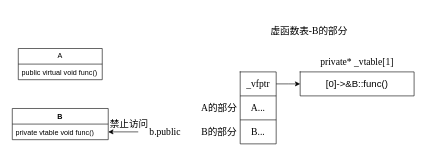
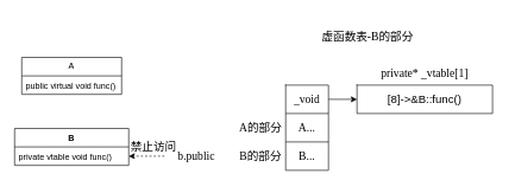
  <mxCell id="0" />
  <mxCell id="1" parent="0" />
  <mxCell id="2" value="A" style="swimlane;fontStyle=0;childLayout=stackLayout;horizontal=1;startSize=26;fillColor=none;horizontalStack=0;resizeParent=1;resizeParentMax=0;resizeLast=0;collapsible=1;marginBottom=0;whiteSpace=wrap;html=1;" vertex="1" parent="1"><mxGeometry x="30" y="80" width="140" height="52" as="geometry" /></mxCell>
  <mxCell id="3" value="public virtual void func()" style="text;strokeColor=none;fillColor=none;align=left;verticalAlign=top;spacingLeft=4;spacingRight=4;overflow=hidden;rotatable=0;points=[[0,0.5],[1,0.5]];portConstraint=eastwest;whiteSpace=wrap;html=1;" vertex="1" parent="2"><mxGeometry y="26" width="140" height="26" as="geometry" /></mxCell>
  <mxCell id="4" value="B" style="swimlane;fontStyle=1;align=center;verticalAlign=top;childLayout=stackLayout;horizontal=1;startSize=26;horizontalStack=0;resizeParent=1;resizeParentMax=0;resizeLast=0;collapsible=1;marginBottom=0;whiteSpace=wrap;html=1;" vertex="1" parent="1"><mxGeometry x="20" y="180" width="160" height="52" as="geometry" /></mxCell>
  <mxCell id="5" value="private vtable void func()" style="text;strokeColor=none;fillColor=none;align=left;verticalAlign=top;spacingLeft=4;spacingRight=4;overflow=hidden;rotatable=0;points=[[0,0.5],[1,0.5]];portConstraint=eastwest;whiteSpace=wrap;html=1;" vertex="1" parent="4"><mxGeometry y="26" width="160" height="26" as="geometry" /></mxCell>
- <mxCell id="6" style="edgeStyle=orthogonalEdgeStyle;rounded=0;orthogonalLoop=1;jettySize=auto;html=1;exitX=0;exitY=0.5;exitDx=0;exitDy=0;entryX=1;entryY=0.5;entryDx=0;entryDy=0;" edge="1" parent="1" source="7" target="5"><mxGeometry relative="1" as="geometry" /></mxCell>
+ <mxCell id="6" style="edgeStyle=orthogonalEdgeStyle;rounded=0;orthogonalLoop=1;jettySize=auto;html=1;exitX=0;exitY=0.5;exitDx=0;exitDy=0;entryX=1;entryY=0.5;entryDx=0;entryDy=0;dashed=1;" edge="1" parent="1" source="7" target="5"><mxGeometry relative="1" as="geometry" /></mxCell>
  <mxCell id="7" value="&lt;font style=&quot;font-size: 16px;&quot; face=&quot;Comic Sans MS&quot;&gt;b.public&lt;/font&gt;" style="rounded=1;whiteSpace=wrap;html=1;fillColor=none;strokeColor=none;" vertex="1" parent="1"><mxGeometry x="230" y="189" width="90" height="60" as="geometry" /></mxCell>
  <mxCell id="8" value="&lt;font face=&quot;Comic Sans MS&quot;&gt;&lt;span style=&quot;font-size: 16px;&quot;&gt;禁止访问&lt;/span&gt;&lt;/font&gt;" style="rounded=1;whiteSpace=wrap;html=1;fillColor=none;strokeColor=none;" vertex="1" parent="1"><mxGeometry x="170" y="176" width="90" height="60" as="geometry" /></mxCell>
  <mxCell id="9" value="&lt;font face=&quot;Comic Sans MS&quot;&gt;&lt;span style=&quot;font-size: 16px;&quot;&gt;虚函数表-B的部分&lt;/span&gt;&lt;/font&gt;" style="rounded=1;whiteSpace=wrap;html=1;fillColor=none;strokeColor=none;" vertex="1" parent="1"><mxGeometry x="410" y="20" width="210" height="60" as="geometry" /></mxCell>
  <mxCell id="10" value="" style="shape=table;startSize=0;container=1;collapsible=0;childLayout=tableLayout;" vertex="1" parent="1"><mxGeometry x="400" y="119" width="60" height="120" as="geometry" /></mxCell>
  <mxCell id="11" value="" style="shape=tableRow;horizontal=0;startSize=0;swimlaneHead=0;swimlaneBody=0;strokeColor=inherit;top=0;left=0;bottom=0;right=0;collapsible=0;dropTarget=0;fillColor=none;points=[[0,0.5],[1,0.5]];portConstraint=eastwest;" vertex="1" parent="10"><mxGeometry width="60" height="40" as="geometry" /></mxCell>
- <mxCell id="12" value="_vfptr" style="shape=partialRectangle;html=1;whiteSpace=wrap;connectable=0;strokeColor=inherit;overflow=hidden;fillColor=none;top=0;left=0;bottom=0;right=0;pointerEvents=1;fontFamily=Comic Sans MS;fontSize=16;" vertex="1" parent="11"><mxGeometry width="60" height="40" as="geometry"><mxRectangle width="60" height="40" as="alternateBounds" /></mxGeometry></mxCell>
+ <mxCell id="12" value="_void" style="shape=partialRectangle;html=1;whiteSpace=wrap;connectable=0;strokeColor=inherit;overflow=hidden;fillColor=none;top=0;left=0;bottom=0;right=0;pointerEvents=1;fontFamily=Comic Sans MS;fontSize=16;" vertex="1" parent="11"><mxGeometry width="60" height="40" as="geometry"><mxRectangle width="60" height="40" as="alternateBounds" /></mxGeometry></mxCell>
  <mxCell id="13" value="" style="shape=tableRow;horizontal=0;startSize=0;swimlaneHead=0;swimlaneBody=0;strokeColor=inherit;top=0;left=0;bottom=0;right=0;collapsible=0;dropTarget=0;fillColor=none;points=[[0,0.5],[1,0.5]];portConstraint=eastwest;" vertex="1" parent="10"><mxGeometry y="40" width="60" height="40" as="geometry" /></mxCell>
  <mxCell id="14" value="A..." style="shape=partialRectangle;html=1;whiteSpace=wrap;connectable=0;strokeColor=inherit;overflow=hidden;fillColor=none;top=0;left=0;bottom=0;right=0;pointerEvents=1;fontFamily=Comic Sans MS;fontSize=16;" vertex="1" parent="13"><mxGeometry width="60" height="40" as="geometry"><mxRectangle width="60" height="40" as="alternateBounds" /></mxGeometry></mxCell>
  <mxCell id="15" value="" style="shape=tableRow;horizontal=0;startSize=0;swimlaneHead=0;swimlaneBody=0;strokeColor=inherit;top=0;left=0;bottom=0;right=0;collapsible=0;dropTarget=0;fillColor=none;points=[[0,0.5],[1,0.5]];portConstraint=eastwest;" vertex="1" parent="10"><mxGeometry y="80" width="60" height="40" as="geometry" /></mxCell>
  <mxCell id="16" value="B..." style="shape=partialRectangle;html=1;whiteSpace=wrap;connectable=0;strokeColor=inherit;overflow=hidden;fillColor=none;top=0;left=0;bottom=0;right=0;pointerEvents=1;fontFamily=Comic Sans MS;fontSize=16;" vertex="1" parent="15"><mxGeometry width="60" height="40" as="geometry"><mxRectangle width="60" height="40" as="alternateBounds" /></mxGeometry></mxCell>
  <mxCell id="17" value="&lt;font face=&quot;Comic Sans MS&quot;&gt;&lt;span style=&quot;font-size: 16px;&quot;&gt;A的部分&lt;/span&gt;&lt;/font&gt;" style="rounded=1;whiteSpace=wrap;html=1;fillColor=none;strokeColor=none;" vertex="1" parent="1"><mxGeometry x="330" y="149" width="70" height="60" as="geometry" /></mxCell>
  <mxCell id="18" value="&lt;font face=&quot;Comic Sans MS&quot;&gt;&lt;span style=&quot;font-size: 16px;&quot;&gt;B的部分&lt;/span&gt;&lt;/font&gt;" style="rounded=1;whiteSpace=wrap;html=1;fillColor=none;strokeColor=none;" vertex="1" parent="1"><mxGeometry x="330" y="189" width="70" height="60" as="geometry" /></mxCell>
  <mxCell id="19" style="edgeStyle=orthogonalEdgeStyle;rounded=0;orthogonalLoop=1;jettySize=auto;html=1;exitX=1;exitY=0.5;exitDx=0;exitDy=0;" edge="1" parent="1" source="11"><mxGeometry relative="1" as="geometry"><mxPoint x="500" y="139" as="targetPoint" /></mxGeometry></mxCell>
  <mxCell id="20" value="" style="shape=table;startSize=0;container=1;collapsible=0;childLayout=tableLayout;" vertex="1" parent="1"><mxGeometry x="500" y="119" width="190" height="40" as="geometry" /></mxCell>
  <mxCell id="21" value="" style="shape=tableRow;horizontal=0;startSize=0;swimlaneHead=0;swimlaneBody=0;strokeColor=inherit;top=0;left=0;bottom=0;right=0;collapsible=0;dropTarget=0;fillColor=none;points=[[0,0.5],[1,0.5]];portConstraint=eastwest;" vertex="1" parent="20"><mxGeometry width="190" height="40" as="geometry" /></mxCell>
- <mxCell id="22" value="&lt;font style=&quot;font-size: 16px;&quot;&gt;[0]-&amp;gt;&amp;amp;B::func()&lt;/font&gt;" style="shape=partialRectangle;html=1;whiteSpace=wrap;connectable=0;strokeColor=inherit;overflow=hidden;fillColor=none;top=0;left=0;bottom=0;right=0;pointerEvents=1;" vertex="1" parent="21"><mxGeometry width="190" height="40" as="geometry"><mxRectangle width="190" height="40" as="alternateBounds" /></mxGeometry></mxCell>
+ <mxCell id="22" value="&lt;font style=&quot;font-size: 16px;&quot;&gt;[8]-&amp;gt;&amp;amp;B::func()&lt;/font&gt;" style="shape=partialRectangle;html=1;whiteSpace=wrap;connectable=0;strokeColor=inherit;overflow=hidden;fillColor=none;top=0;left=0;bottom=0;right=0;pointerEvents=1;" vertex="1" parent="21"><mxGeometry width="190" height="40" as="geometry"><mxRectangle width="190" height="40" as="alternateBounds" /></mxGeometry></mxCell>
  <mxCell id="23" value="&lt;font face=&quot;Comic Sans MS&quot;&gt;&lt;span style=&quot;font-size: 16px;&quot;&gt;private* _vtable[1]&lt;/span&gt;&lt;/font&gt;" style="rounded=1;whiteSpace=wrap;html=1;fillColor=none;strokeColor=none;" vertex="1" parent="1"><mxGeometry x="490" y="72" width="210" height="60" as="geometry" /></mxCell>
